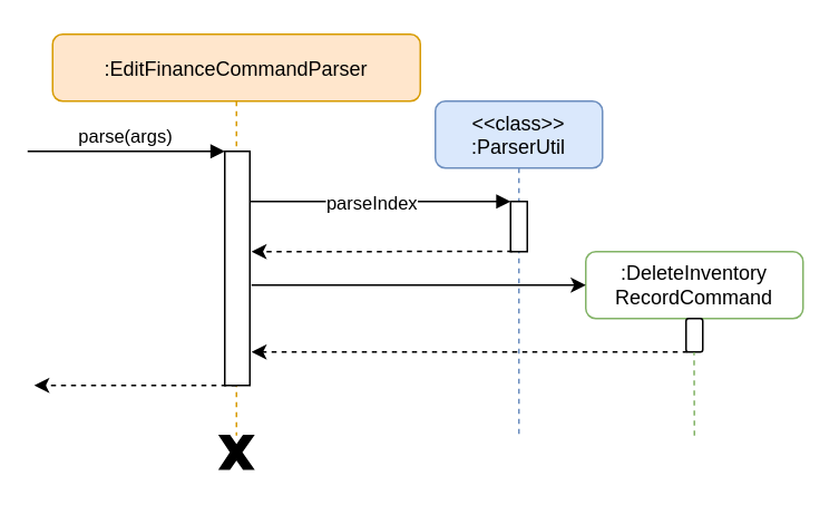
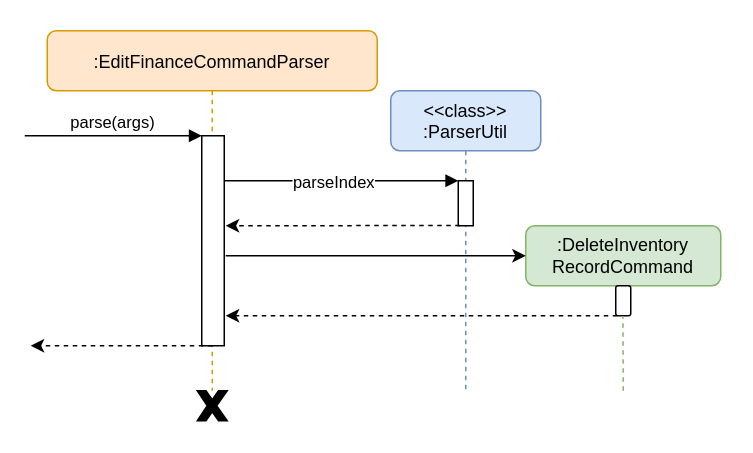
  <mxCell id="0" />
  <mxCell id="1" parent="0" />
  <mxCell id="2" value=":EditFinanceCommandParser" style="shape=umlLifeline;perimeter=lifelinePerimeter;container=1;collapsible=0;recursiveResize=0;rounded=1;shadow=0;strokeWidth=1;fillColor=#ffe6cc;strokeColor=#d79b00;" vertex="1" parent="1"><mxGeometry x="31" y="20" width="220" height="240" as="geometry" /></mxCell>
  <mxCell id="3" value="" style="points=[];perimeter=orthogonalPerimeter;rounded=0;shadow=0;strokeWidth=1;" vertex="1" parent="2"><mxGeometry x="103" y="70" width="15" height="140" as="geometry" /></mxCell>
  <mxCell id="4" value="parse(args)" style="verticalAlign=bottom;startArrow=none;endArrow=block;startSize=8;shadow=0;strokeWidth=1;startFill=0;" edge="1" parent="2" target="3"><mxGeometry relative="1" as="geometry"><mxPoint x="-15" y="70" as="sourcePoint" /></mxGeometry></mxCell>
  <mxCell id="5" value="&lt;&lt;class&gt;&gt;&#10;:ParserUtil" style="shape=umlLifeline;perimeter=lifelinePerimeter;container=1;collapsible=0;recursiveResize=0;rounded=1;shadow=0;strokeWidth=1;size=40;fillColor=#dae8fc;strokeColor=#6c8ebf;" vertex="1" parent="1"><mxGeometry x="260" y="60" width="100" height="200" as="geometry" /></mxCell>
  <mxCell id="6" value="" style="points=[];perimeter=orthogonalPerimeter;rounded=0;shadow=0;strokeWidth=1;" vertex="1" parent="5"><mxGeometry x="45" y="60" width="10" height="30" as="geometry" /></mxCell>
  <mxCell id="7" value="" style="verticalAlign=bottom;endArrow=block;shadow=0;strokeWidth=1;" edge="1" parent="1" source="3" target="6"><mxGeometry relative="1" as="geometry"><mxPoint x="235" y="100" as="sourcePoint" /><Array as="points"><mxPoint x="240" y="120" /></Array></mxGeometry></mxCell>
  <mxCell id="8" value="parseIndex" style="edgeLabel;html=1;align=center;verticalAlign=middle;resizable=0;points=[];" vertex="1" connectable="0" parent="7"><mxGeometry x="0.161" y="-19" relative="1" as="geometry"><mxPoint x="-19" y="-19" as="offset" /></mxGeometry></mxCell>
  <mxCell id="9" value="" style="endArrow=classic;html=1;dashed=1;exitX=0.1;exitY=0.995;exitDx=0;exitDy=0;exitPerimeter=0;" edge="1" parent="1" source="6"><mxGeometry width="50" height="50" relative="1" as="geometry"><mxPoint x="360" y="240" as="sourcePoint" /><mxPoint x="150" y="150" as="targetPoint" /></mxGeometry></mxCell>
- <mxCell id="10" value=":DeleteInventory&lt;br&gt;RecordCommand" style="rounded=1;whiteSpace=wrap;html=1;strokeColor=#82b366;fillColor=#ffffff;" vertex="1" parent="1"><mxGeometry x="350" y="150" width="130" height="40" as="geometry" /></mxCell>
+ <mxCell id="10" value=":DeleteInventory&lt;br&gt;RecordCommand" style="rounded=1;whiteSpace=wrap;html=1;strokeColor=#82b366;fillColor=#d5e8d4;" vertex="1" parent="1"><mxGeometry x="350" y="150" width="130" height="40" as="geometry" /></mxCell>
  <mxCell id="11" value="" style="html=1;points=[];perimeter=orthogonalPerimeter;rounded=1;strokeColor=#000000;gradientColor=none;" vertex="1" parent="1"><mxGeometry x="410" y="190" width="10" height="20" as="geometry" /></mxCell>
  <mxCell id="12" value="" style="endArrow=classic;html=1;entryX=0;entryY=0.5;entryDx=0;entryDy=0;" edge="1" parent="1" target="10"><mxGeometry width="50" height="50" relative="1" as="geometry"><mxPoint x="150" y="170" as="sourcePoint" /><mxPoint x="359.8" y="170" as="targetPoint" /><Array as="points"><mxPoint x="334.8" y="170" /></Array></mxGeometry></mxCell>
  <mxCell id="13" value="" style="endArrow=classic;html=1;dashed=1;" edge="1" parent="1"><mxGeometry width="50" height="50" relative="1" as="geometry"><mxPoint x="411" y="210" as="sourcePoint" /><mxPoint x="150" y="210" as="targetPoint" /></mxGeometry></mxCell>
  <mxCell id="14" value="" style="endArrow=none;dashed=1;html=1;strokeColor=#82b366;entryX=0.48;entryY=1.01;entryDx=0;entryDy=0;entryPerimeter=0;fillColor=#d5e8d4;" edge="1" parent="1" target="11"><mxGeometry width="50" height="50" relative="1" as="geometry"><mxPoint x="415" y="260" as="sourcePoint" /><mxPoint x="410" y="190" as="targetPoint" /></mxGeometry></mxCell>
  <mxCell id="15" value="" style="verticalLabelPosition=bottom;verticalAlign=top;html=1;shape=mxgraph.basic.x;rounded=1;strokeColor=#000000;gradientColor=none;fillColor=#000000;" vertex="1" parent="1"><mxGeometry x="131" y="260" width="20" height="20" as="geometry" /></mxCell>
  <mxCell id="16" value="" style="endArrow=classic;html=1;dashed=1;" edge="1" parent="1"><mxGeometry width="50" height="50" relative="1" as="geometry"><mxPoint x="141" y="230" as="sourcePoint" /><mxPoint x="20" y="230" as="targetPoint" /></mxGeometry></mxCell>
